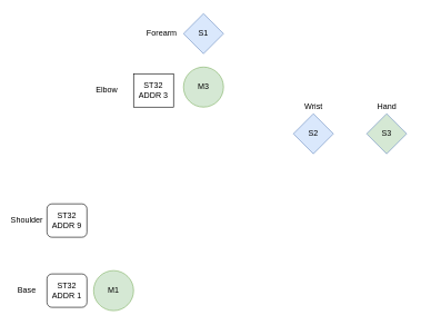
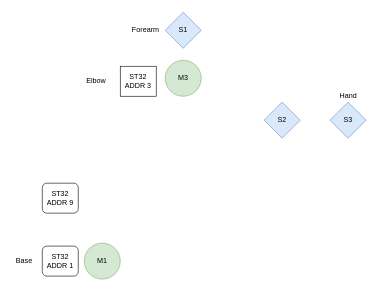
  <mxCell id="0" />
  <mxCell id="1" parent="0" />
  <mxCell id="2" value="M1" style="ellipse;whiteSpace=wrap;html=1;aspect=fixed;fillColor=#d5e8d4;strokeColor=#82b366;" parent="1" vertex="1"><mxGeometry x="140" y="405" width="60" height="60" as="geometry" /></mxCell>
  <mxCell id="3" value="M3" style="ellipse;whiteSpace=wrap;html=1;aspect=fixed;fillColor=#d5e8d4;strokeColor=#82b366;" parent="1" vertex="1"><mxGeometry x="275" y="100" width="60" height="60" as="geometry" /></mxCell>
  <mxCell id="4" value="S1" style="rhombus;whiteSpace=wrap;html=1;fillColor=#dae8fc;strokeColor=#6c8ebf;" parent="1" vertex="1"><mxGeometry x="275" y="20" width="60" height="60" as="geometry" /></mxCell>
  <mxCell id="5" value="S2" style="rhombus;whiteSpace=wrap;html=1;fillColor=#dae8fc;strokeColor=#6c8ebf;" parent="1" vertex="1"><mxGeometry x="440" y="170" width="60" height="60" as="geometry" /></mxCell>
- <mxCell id="6" value="S3" style="rhombus;whiteSpace=wrap;html=1;fillColor=#d5e8d4;strokeColor=#6c8ebf;" parent="1" vertex="1"><mxGeometry x="550" y="170" width="60" height="60" as="geometry" /></mxCell>
+ <mxCell id="6" value="S3" style="rhombus;whiteSpace=wrap;html=1;fillColor=#dae8fc;strokeColor=#6c8ebf;" parent="1" vertex="1"><mxGeometry x="550" y="170" width="60" height="60" as="geometry" /></mxCell>
  <mxCell id="7" value="ST32&lt;br&gt;ADDR 1" style="rounded=1;whiteSpace=wrap;html=1;" parent="1" vertex="1"><mxGeometry x="70" y="410" width="60" height="50" as="geometry" /></mxCell>
  <mxCell id="8" value="ST32&lt;br&gt;ADDR 9" style="rounded=1;whiteSpace=wrap;html=1;" parent="1" vertex="1"><mxGeometry x="70" y="305" width="60" height="50" as="geometry" /></mxCell>
  <mxCell id="9" value="ST32&lt;br&gt;ADDR 3" style="whiteSpace=wrap;html=1;rounded=0;" parent="1" vertex="1"><mxGeometry x="200" y="110" width="60" height="50" as="geometry" /></mxCell>
  <mxCell id="10" value="Base" style="text;html=1;strokeColor=none;fillColor=none;align=center;verticalAlign=middle;whiteSpace=wrap;rounded=0;" parent="1" vertex="1"><mxGeometry x="20" y="425" width="40" height="20" as="geometry" /></mxCell>
- <mxCell id="11" value="Shoulder" style="text;html=1;strokeColor=none;fillColor=none;align=center;verticalAlign=middle;whiteSpace=wrap;rounded=0;" parent="1" vertex="1"><mxGeometry x="20" y="320" width="40" height="20" as="geometry" /></mxCell>
  <mxCell id="12" value="Elbow" style="text;html=1;strokeColor=none;fillColor=none;align=center;verticalAlign=middle;whiteSpace=wrap;rounded=0;" parent="1" vertex="1"><mxGeometry x="140" y="125" width="40" height="20" as="geometry" /></mxCell>
  <mxCell id="13" value="Forearm" style="text;html=1;strokeColor=none;fillColor=none;align=center;verticalAlign=middle;whiteSpace=wrap;rounded=0;" parent="1" vertex="1"><mxGeometry x="220" y="40" width="45" height="20" as="geometry" /></mxCell>
- <mxCell id="14" value="Wrist" style="text;html=1;strokeColor=none;fillColor=none;align=center;verticalAlign=middle;whiteSpace=wrap;rounded=0;" parent="1" vertex="1"><mxGeometry x="447.5" y="150" width="45" height="20" as="geometry" /></mxCell>
  <mxCell id="15" value="Hand" style="text;html=1;strokeColor=none;fillColor=none;align=center;verticalAlign=middle;whiteSpace=wrap;rounded=0;" parent="1" vertex="1"><mxGeometry x="557.5" y="150" width="45" height="20" as="geometry" /></mxCell>
